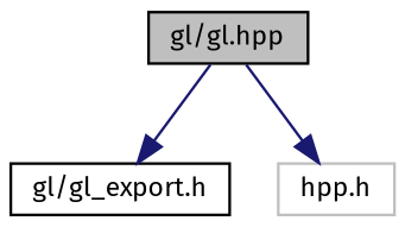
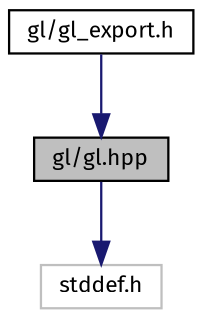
  digraph {
    fontname="Fira Sans"
    node [color=black fillcolor=white fontname="Fira Sans" fontsize=10 shape=record style=filled]
    edge [color=midnightblue fontname="Fira Sans" fontsize=10 labelfontname=Helvetica labelfontsize=10 style=solid]
    n1 [fillcolor=grey75 fontcolor=black height=0.2 label="gl/gl.hpp" width=0.4]
    n2 [height=0.2 label="gl/gl_export.h" width=0.4]
-   n3 [color=grey75 height=0.2 label="hpp.h" width=0.4]
-   n1 -> n2
+   n3 [color=grey75 height=0.2 label="stddef.h" width=0.4]
+   n2 -> n1
    n1 -> n3
  }
